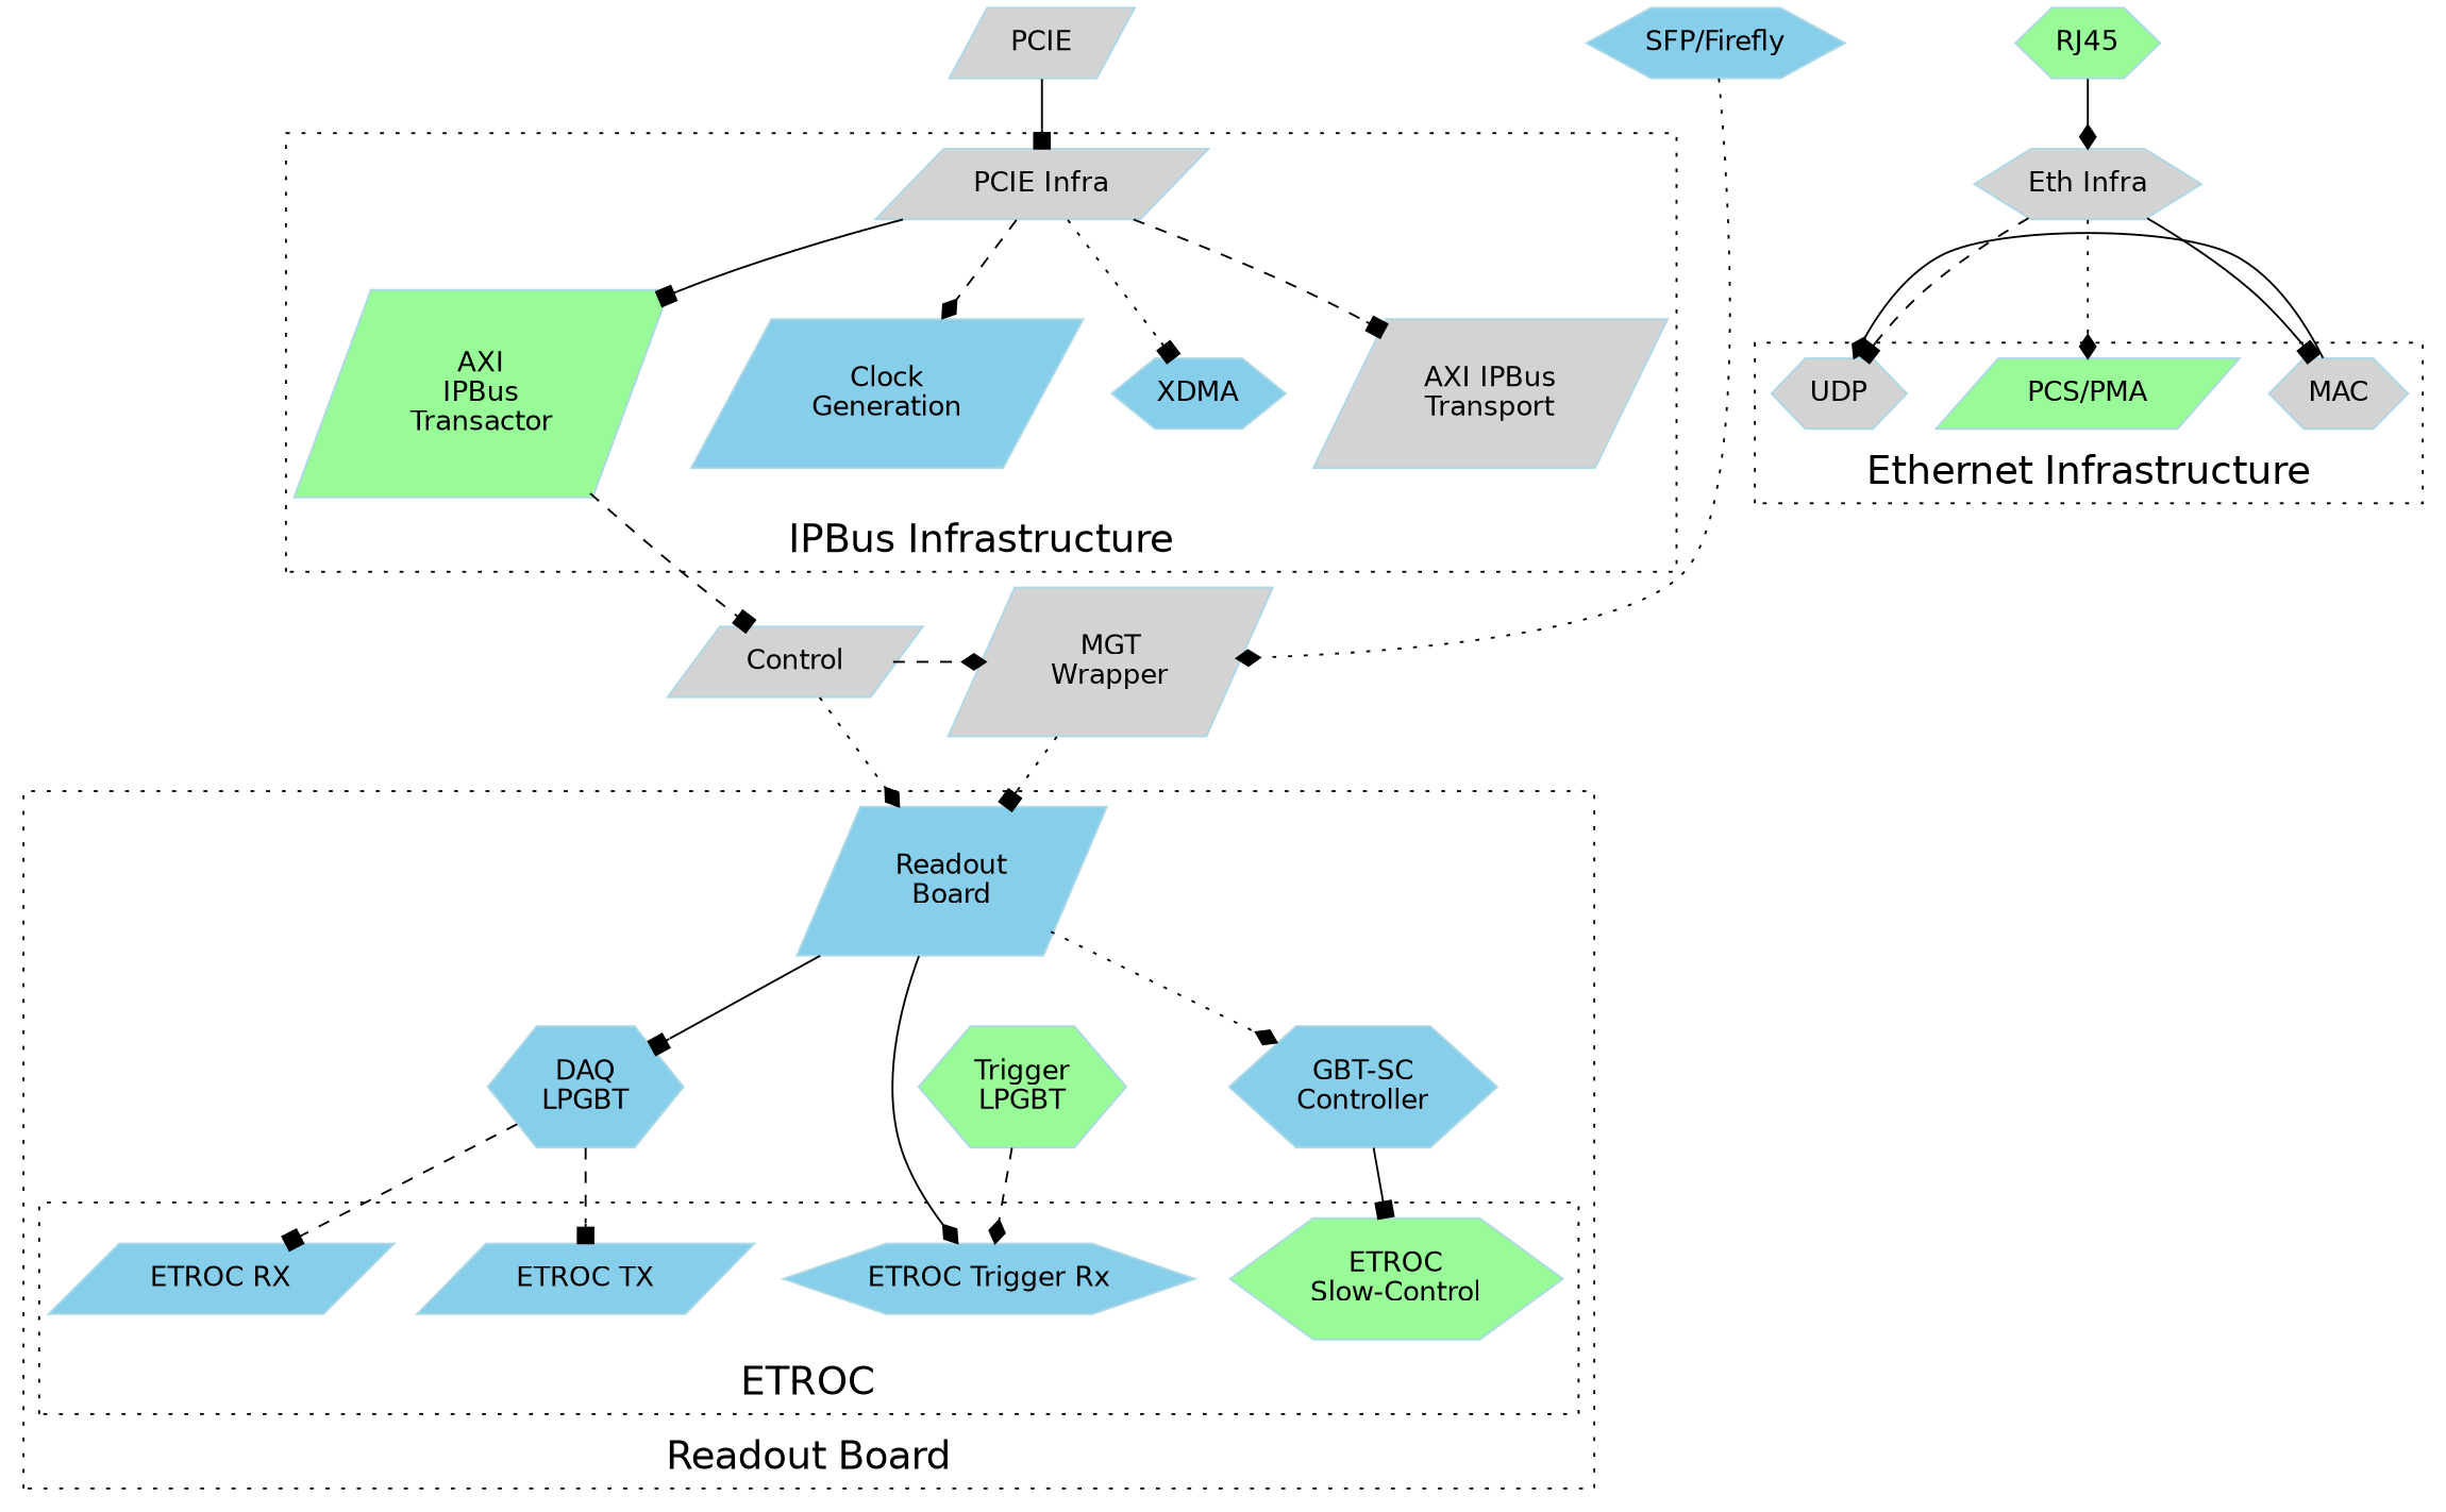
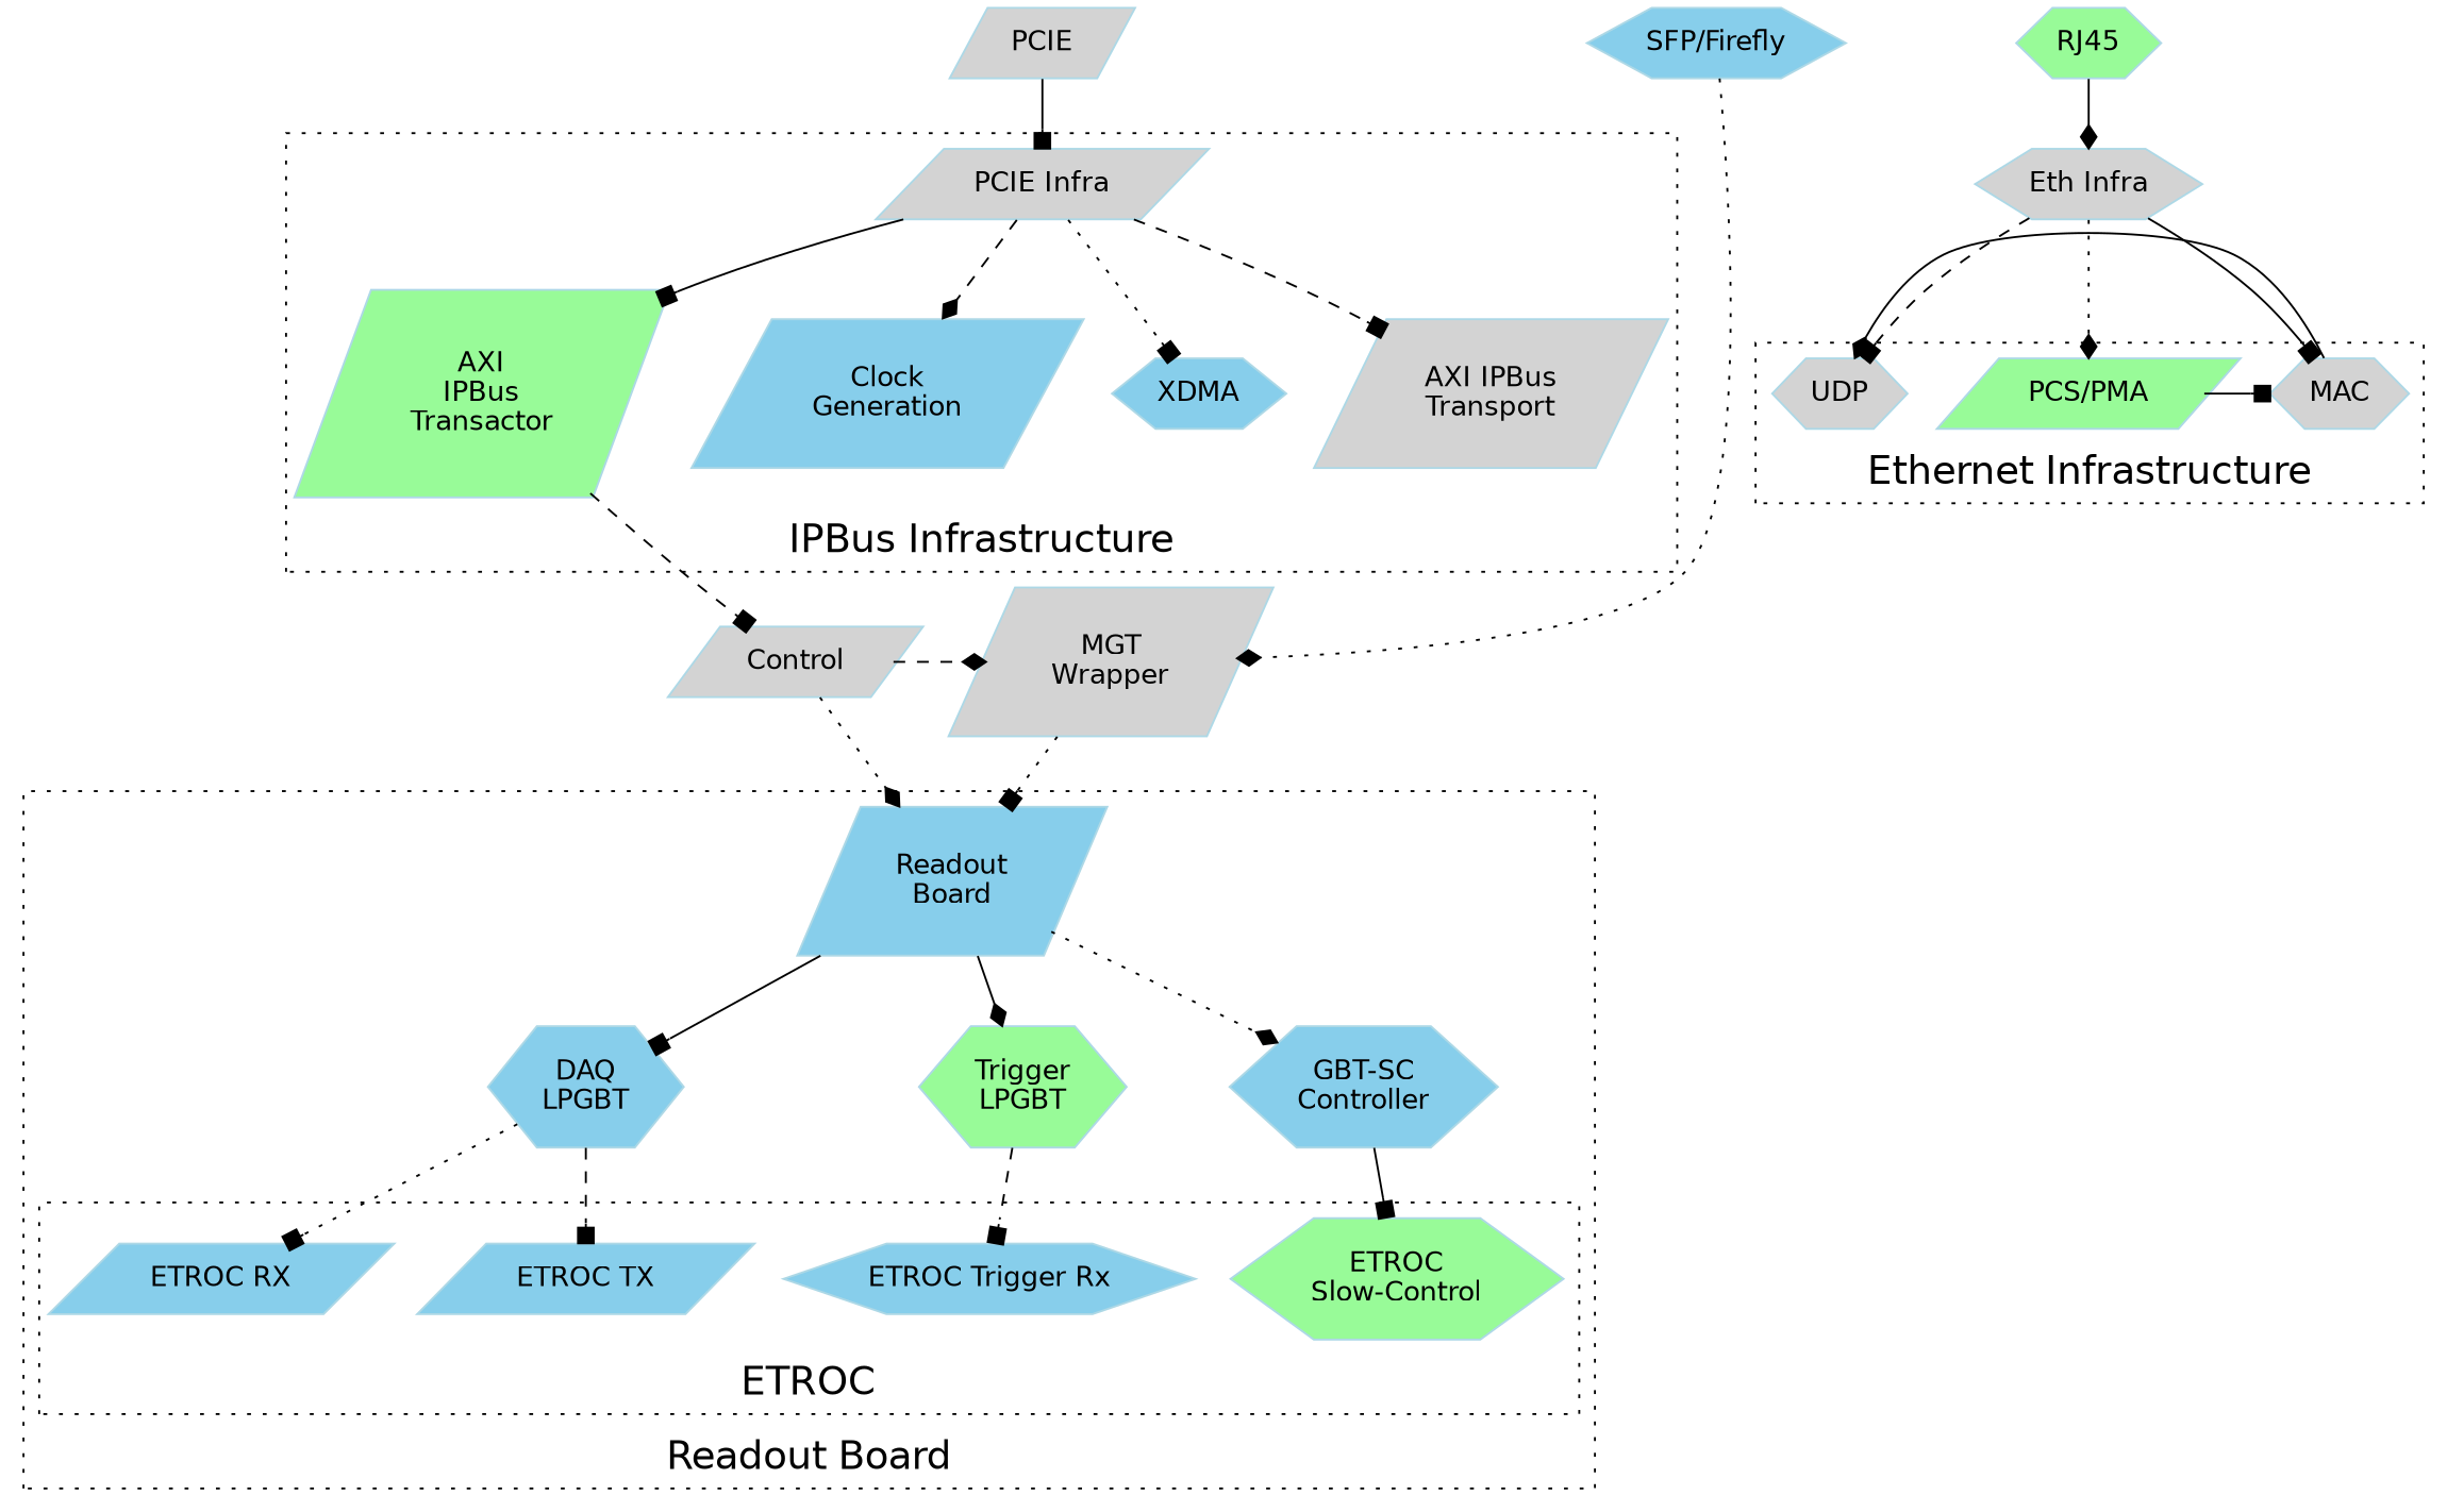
  digraph {
    fontname=helvetica
    node [color=lightblue fillcolor=skyblue fontname=helvetica shape=hexagon style=filled]
    edge [arrowhead=box fontname=helvetica style=solid]
    "SFP/Firefly" [width=0.5]
    PCIE [fillcolor=lightgrey shape=parallelogram width=0.5]
    Control [fillcolor=lightgrey shape=parallelogram width=0.5]
    "MGT\nWrapper" [fillcolor=lightgrey shape=parallelogram width=0.5]
    "PCS/PMA" [fillcolor=palegreen shape=parallelogram width=0.5]
    MAC [fillcolor=lightgrey width=0.5]
    UDP [fillcolor=lightgrey width=0.5]
    "PCIE Infra" [fillcolor=lightgrey shape=parallelogram width=0.5]
    "AXI\nIPBus\nTransactor" [fillcolor=palegreen shape=parallelogram width=0.5]
    "Clock\nGeneration" [shape=parallelogram width=0.5]
    XDMA [width=0.5]
    "AXI IPBus\nTransport" [fillcolor=lightgrey shape=parallelogram width=0.5]
    "ETROC\nSlow-Control" [fillcolor=palegreen width=0.5]
    "ETROC TX" [shape=parallelogram width=0.5]
    "ETROC RX" [shape=parallelogram width=0.5]
    "ETROC Trigger Rx" [width=0.5]
    "Readout\nBoard" [shape=parallelogram width=0.5]
    "DAQ\nLPGBT" [width=0.5]
    "Trigger\nLPGBT" [fillcolor=palegreen width=0.5]
    "GBT-SC\nController" [width=0.5]
    RJ45 [fillcolor=palegreen width=0.5]
    "Eth Infra" [fillcolor=lightgrey width=0.5]
    subgraph sub_1 {
      rank=same
      "SFP/Firefly"
      PCIE
    }
    subgraph sub_2 {
      rank=same
      Control
      "MGT\nWrapper"
    }
    subgraph cluster_3 {
      label=<<FONT POINT-SIZE="20">Ethernet Infrastructure</FONT>>
      labelloc=bot
      style=dotted
      subgraph sub_4 {
        label=<<FONT POINT-SIZE="20">Ethernet Infrastructure</FONT>>
        labelloc=bot
        rank=same
        style=dotted
        "PCS/PMA"
        MAC
        UDP
      }
    }
    subgraph cluster_5 {
      label=<<FONT POINT-SIZE="20">IPBus Infrastructure</FONT>>
      labelloc=bot
      style=dotted
      "PCIE Infra"
      "AXI\nIPBus\nTransactor"
      "Clock\nGeneration"
      XDMA
      "AXI IPBus\nTransport"
    }
    subgraph cluster_6 {
      label=<<FONT POINT-SIZE="20">Readout Board</FONT>>
      labelloc=bot
      style=dotted
      "Readout\nBoard"
      "DAQ\nLPGBT"
      "Trigger\nLPGBT"
      "GBT-SC\nController"
      subgraph cluster_7 {
        label=<<FONT POINT-SIZE="20">ETROC</FONT>>
        labelloc=bot
        style=dotted
        "ETROC\nSlow-Control"
        "ETROC TX"
        "ETROC RX"
        "ETROC Trigger Rx"
      }
    }
    "SFP/Firefly" -> "MGT\nWrapper" [arrowhead=diamond style=dotted]
    PCIE -> "PCIE Infra"
    Control -> "MGT\nWrapper" [arrowhead=diamond style=dashed]
    Control -> "Readout\nBoard" [arrowhead=diamond style=dotted]
    "MGT\nWrapper" -> "Readout\nBoard" [style=dotted]
+   "PCS/PMA" -> MAC
    MAC -> UDP [arrowhead=diamond]
    "PCIE Infra" -> "AXI\nIPBus\nTransactor"
    "PCIE Infra" -> "Clock\nGeneration" [arrowhead=diamond style=dashed]
    "PCIE Infra" -> XDMA [style=dotted]
    "PCIE Infra" -> "AXI IPBus\nTransport" [style=dashed]
    "AXI\nIPBus\nTransactor" -> Control [style=dashed]
    "Readout\nBoard" -> "DAQ\nLPGBT"
-   "Readout\nBoard" -> "ETROC Trigger Rx" [arrowhead=diamond]
+   "Readout\nBoard" -> "Trigger\nLPGBT" [arrowhead=diamond]
    "Readout\nBoard" -> "GBT-SC\nController" [arrowhead=diamond style=dotted]
    "DAQ\nLPGBT" -> "ETROC TX" [style=dashed]
-   "DAQ\nLPGBT" -> "ETROC RX" [style=dashed]
-   "Trigger\nLPGBT" -> "ETROC Trigger Rx" [arrowhead=diamond style=dashed]
+   "DAQ\nLPGBT" -> "ETROC RX" [style=dotted]
+   "Trigger\nLPGBT" -> "ETROC Trigger Rx" [style=dashed]
    "GBT-SC\nController" -> "ETROC\nSlow-Control"
    RJ45 -> "Eth Infra" [arrowhead=diamond]
    "Eth Infra" -> "PCS/PMA" [arrowhead=diamond style=dotted]
    "Eth Infra" -> MAC
    "Eth Infra" -> UDP [style=dashed]
  }
